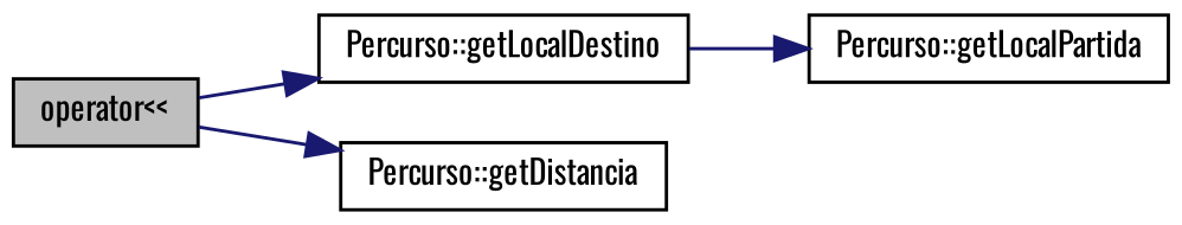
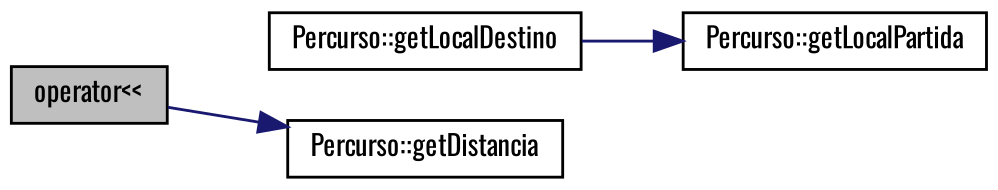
  digraph {
    fontname=Oswald
    rankdir=LR
    node [color=black fillcolor=white fontname=Oswald fontsize=10 shape=record style=filled]
    edge [color=midnightblue fontname=Oswald fontsize=10 labelfontname=Helvetica labelfontsize=10 style=solid]
    n1 [fillcolor=grey75 fontcolor=black height=0.2 label="operator\<\<" width=0.4]
    n2 [height=0.2 label="Percurso::getLocalDestino" width=0.4]
    n3 [height=0.2 label="Percurso::getDistancia" width=0.4]
    n4 [height=0.2 label="Percurso::getLocalPartida" width=0.4]
-   n1 -> n2
    n1 -> n3
    n2 -> n4
  }
